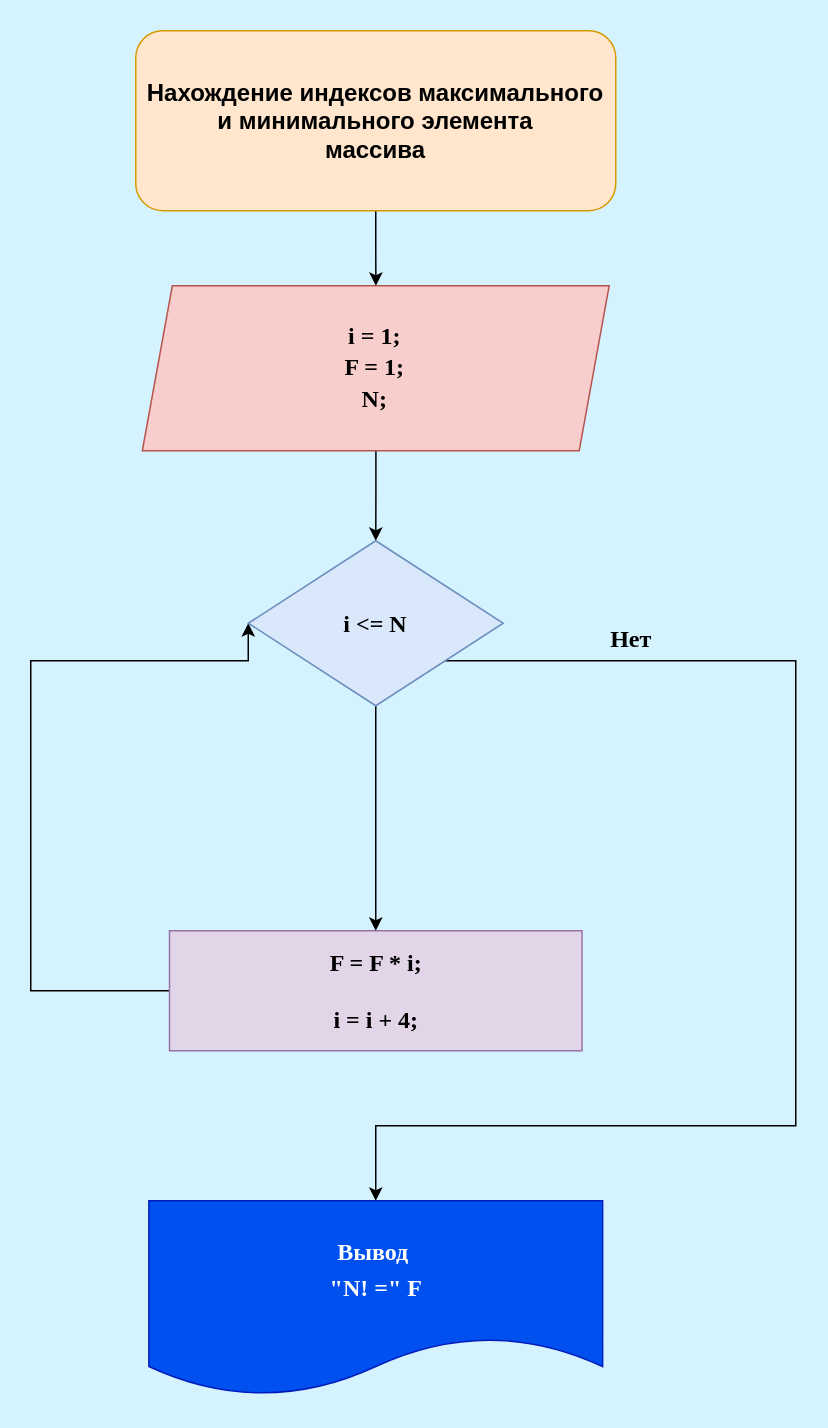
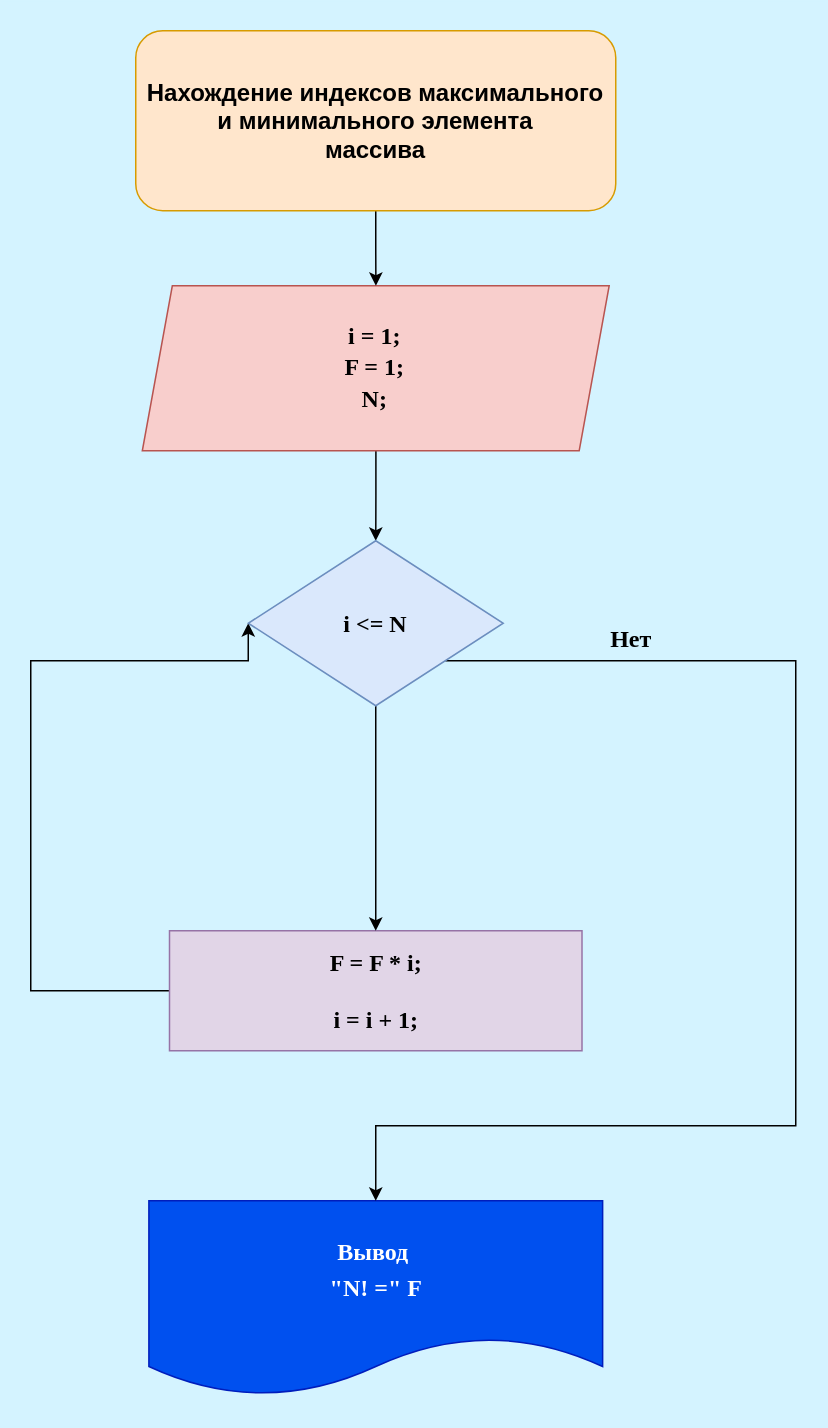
  <mxCell id="0" />
  <mxCell id="1" parent="0" />
  <mxCell id="2" style="edgeStyle=orthogonalEdgeStyle;rounded=0;orthogonalLoop=1;jettySize=auto;html=1;entryX=0.5;entryY=0;entryDx=0;entryDy=0;fontFamily=Verdana;" parent="1" source="3" target="11" edge="1"><mxGeometry relative="1" as="geometry" /></mxCell>
  <mxCell id="3" value="&lt;p style=&quot;line-height: 1.2; font-size: 16px;&quot;&gt;&lt;font style=&quot;font-size: 16px; line-height: 1.3;&quot;&gt;i = 1;&lt;br&gt;F = 1;&lt;br&gt;&lt;span style=&quot;background-color: initial;&quot;&gt;N;&lt;/span&gt;&lt;br&gt;&lt;/font&gt;&lt;/p&gt;" style="shape=parallelogram;perimeter=parallelogramPerimeter;whiteSpace=wrap;html=1;fixedSize=1;fillColor=#f8cecc;strokeColor=#b85450;fontFamily=Verdana;fontStyle=1" parent="1" vertex="1"><mxGeometry x="94.38" y="190" width="311.25" height="110" as="geometry" /></mxCell>
  <mxCell id="4" value="" style="edgeStyle=orthogonalEdgeStyle;rounded=0;orthogonalLoop=1;jettySize=auto;html=1;fontFamily=Verdana;entryX=0;entryY=0.5;entryDx=0;entryDy=0;" parent="1" source="5" target="11" edge="1"><mxGeometry relative="1" as="geometry"><mxPoint x="160" y="440" as="targetPoint" /><Array as="points"><mxPoint x="20" y="660" /><mxPoint x="20" y="440" /></Array></mxGeometry></mxCell>
- <mxCell id="5" value="&lt;font style=&quot;font-size: 16px;&quot;&gt;F = F * i;&lt;br&gt;&lt;br&gt;i = i + 4;&lt;br&gt;&lt;/font&gt;" style="whiteSpace=wrap;html=1;fontFamily=Verdana;fillColor=#e1d5e7;strokeColor=#9673a6;fontStyle=1;" parent="1" vertex="1"><mxGeometry x="112.5" y="620" width="275" height="80" as="geometry" /></mxCell>
+ <mxCell id="5" value="&lt;font style=&quot;font-size: 16px;&quot;&gt;F = F * i;&lt;br&gt;&lt;br&gt;i = i + 1;&lt;br&gt;&lt;/font&gt;" style="whiteSpace=wrap;html=1;fontFamily=Verdana;fillColor=#e1d5e7;strokeColor=#9673a6;fontStyle=1;" parent="1" vertex="1"><mxGeometry x="112.5" y="620" width="275" height="80" as="geometry" /></mxCell>
  <mxCell id="6" value="&lt;font style=&quot;font-size: 16px; line-height: 1.5;&quot;&gt;Вывод&amp;nbsp; &lt;br&gt;&quot;N! =&quot; F&lt;/font&gt;" style="shape=document;whiteSpace=wrap;html=1;boundedLbl=1;fontFamily=Verdana;fillColor=#0050ef;strokeColor=#001DBC;fontStyle=1;fontColor=#ffffff;" parent="1" vertex="1"><mxGeometry x="98.76" y="800" width="302.5" height="130" as="geometry" /></mxCell>
  <mxCell id="7" value="" style="edgeStyle=orthogonalEdgeStyle;rounded=0;orthogonalLoop=1;jettySize=auto;html=1;" parent="1" source="8" target="3" edge="1"><mxGeometry relative="1" as="geometry" /></mxCell>
  <mxCell id="8" value="&lt;font style=&quot;font-size: 16px;&quot;&gt;&lt;b&gt;Нахождение индексов максимального и минимального элемента&lt;br/&gt;массива&lt;/b&gt;&lt;br&gt;&lt;/font&gt;" style="rounded=1;whiteSpace=wrap;html=1;strokeWidth=1;fillColor=#ffe6cc;strokeColor=#d79b00;" parent="1" vertex="1"><mxGeometry x="90" y="20" width="320" height="120" as="geometry" /></mxCell>
  <mxCell id="9" value="" style="edgeStyle=orthogonalEdgeStyle;rounded=0;orthogonalLoop=1;jettySize=auto;html=1;fontFamily=Verdana;fontSize=16;" parent="1" source="11" target="5" edge="1"><mxGeometry relative="1" as="geometry" /></mxCell>
  <mxCell id="10" style="edgeStyle=orthogonalEdgeStyle;rounded=0;orthogonalLoop=1;jettySize=auto;html=1;fontFamily=Verdana;fontSize=16;entryX=0.5;entryY=0;entryDx=0;entryDy=0;" parent="1" source="11" target="6" edge="1"><mxGeometry relative="1" as="geometry"><mxPoint x="250" y="780" as="targetPoint" /><Array as="points"><mxPoint x="530" y="440" /><mxPoint x="530" y="750" /><mxPoint x="250" y="750" /></Array></mxGeometry></mxCell>
  <mxCell id="11" value="&lt;font style=&quot;font-size: 16px;&quot;&gt;&lt;b&gt;i &amp;lt;= N&lt;/b&gt;&lt;/font&gt;" style="rhombus;whiteSpace=wrap;html=1;fontFamily=Verdana;fillColor=#dae8fc;strokeColor=#6c8ebf;" parent="1" vertex="1"><mxGeometry x="165.01" y="360" width="169.99" height="110" as="geometry" /></mxCell>
  <mxCell id="12" value="&lt;b&gt;Нет&lt;/b&gt;" style="text;html=1;align=center;verticalAlign=middle;resizable=0;points=[];autosize=1;strokeColor=none;fillColor=none;fontSize=16;fontFamily=Verdana;" parent="1" vertex="1"><mxGeometry x="390" y="410" width="60" height="30" as="geometry" /></mxCell>
